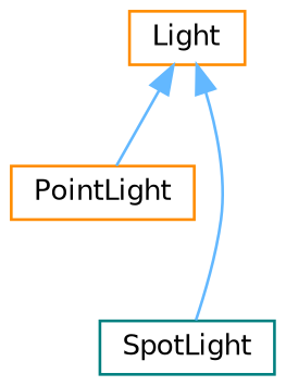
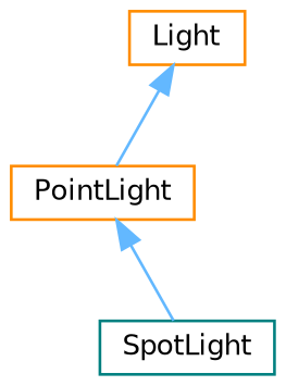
  digraph {
    rankdir=TB
    node [color=darkorange fillcolor=white fontname=Helvetica fontsize=10 shape=box style=filled]
    edge [color=steelblue1 dir=back fontname=Helvetica fontsize=10 labelfontname=Helvetica labelfontsize=10 style=solid]
    n1 [height=0.2 label=Light width=0.4]
    n2 [height=0.2 label=PointLight width=0.4]
    n3 [color=teal height=0.2 label=SpotLight width=0.4]
    n1 -> n2
-   n1 -> n3
+   n2 -> n3
  }
